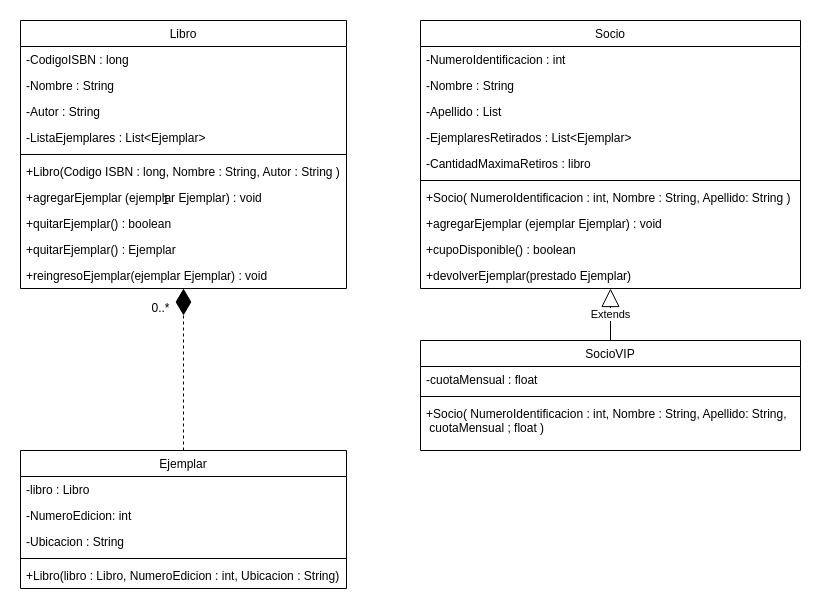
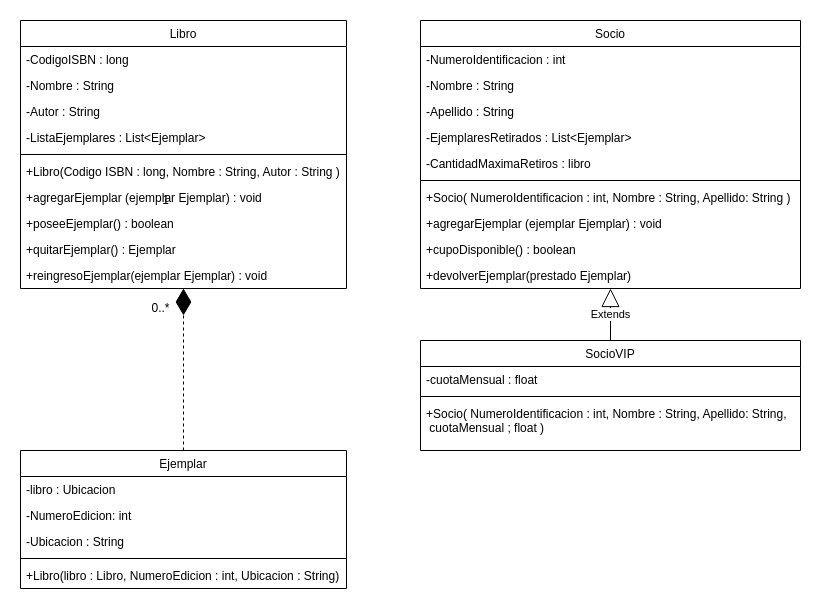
  <mxCell id="0" />
  <mxCell id="1" parent="0" />
  <mxCell id="2" value="Libro" style="swimlane;fontStyle=0;align=center;verticalAlign=top;childLayout=stackLayout;horizontal=1;startSize=26;horizontalStack=0;resizeParent=1;resizeLast=0;collapsible=1;marginBottom=0;rounded=0;shadow=0;strokeWidth=1;" parent="1" vertex="1"><mxGeometry x="20" y="20" width="326" height="268" as="geometry"><mxRectangle x="230" y="140" width="160" height="26" as="alternateBounds" /></mxGeometry></mxCell>
  <mxCell id="3" value="-CodigoISBN : long" style="text;align=left;verticalAlign=top;spacingLeft=4;spacingRight=4;overflow=hidden;rotatable=0;points=[[0,0.5],[1,0.5]];portConstraint=eastwest;" parent="2" vertex="1"><mxGeometry y="26" width="326" height="26" as="geometry" /></mxCell>
  <mxCell id="4" value="-Nombre : String" style="text;align=left;verticalAlign=top;spacingLeft=4;spacingRight=4;overflow=hidden;rotatable=0;points=[[0,0.5],[1,0.5]];portConstraint=eastwest;rounded=0;shadow=0;html=0;" parent="2" vertex="1"><mxGeometry y="52" width="326" height="26" as="geometry" /></mxCell>
  <mxCell id="5" value="-Autor : String" style="text;align=left;verticalAlign=top;spacingLeft=4;spacingRight=4;overflow=hidden;rotatable=0;points=[[0,0.5],[1,0.5]];portConstraint=eastwest;rounded=0;shadow=0;html=0;" parent="2" vertex="1"><mxGeometry y="78" width="326" height="26" as="geometry" /></mxCell>
  <mxCell id="6" value="-ListaEjemplares : List&lt;Ejemplar&gt;" style="text;align=left;verticalAlign=top;spacingLeft=4;spacingRight=4;overflow=hidden;rotatable=0;points=[[0,0.5],[1,0.5]];portConstraint=eastwest;rounded=0;shadow=0;html=0;" parent="2" vertex="1"><mxGeometry y="104" width="326" height="26" as="geometry" /></mxCell>
  <mxCell id="7" value="" style="line;html=1;strokeWidth=1;align=left;verticalAlign=middle;spacingTop=-1;spacingLeft=3;spacingRight=3;rotatable=0;labelPosition=right;points=[];portConstraint=eastwest;" parent="2" vertex="1"><mxGeometry y="130" width="326" height="8" as="geometry" /></mxCell>
  <mxCell id="8" value="+Libro(Codigo ISBN : long, Nombre : String, Autor : String )" style="text;align=left;verticalAlign=top;spacingLeft=4;spacingRight=4;overflow=hidden;rotatable=0;points=[[0,0.5],[1,0.5]];portConstraint=eastwest;" parent="2" vertex="1"><mxGeometry y="138" width="326" height="26" as="geometry" /></mxCell>
  <mxCell id="9" value="+agregarEjemplar (ejemplar Ejemplar) : void" style="text;align=left;verticalAlign=top;spacingLeft=4;spacingRight=4;overflow=hidden;rotatable=0;points=[[0,0.5],[1,0.5]];portConstraint=eastwest;" parent="2" vertex="1"><mxGeometry y="164" width="326" height="26" as="geometry" /></mxCell>
- <mxCell id="10" value="+quitarEjemplar() : boolean" style="text;align=left;verticalAlign=top;spacingLeft=4;spacingRight=4;overflow=hidden;rotatable=0;points=[[0,0.5],[1,0.5]];portConstraint=eastwest;" parent="2" vertex="1"><mxGeometry y="190" width="326" height="26" as="geometry" /></mxCell>
+ <mxCell id="10" value="+poseeEjemplar() : boolean" style="text;align=left;verticalAlign=top;spacingLeft=4;spacingRight=4;overflow=hidden;rotatable=0;points=[[0,0.5],[1,0.5]];portConstraint=eastwest;" parent="2" vertex="1"><mxGeometry y="190" width="326" height="26" as="geometry" /></mxCell>
  <mxCell id="11" value="+quitarEjemplar() : Ejemplar" style="text;align=left;verticalAlign=top;spacingLeft=4;spacingRight=4;overflow=hidden;rotatable=0;points=[[0,0.5],[1,0.5]];portConstraint=eastwest;" parent="2" vertex="1"><mxGeometry y="216" width="326" height="26" as="geometry" /></mxCell>
  <mxCell id="12" value="+reingresoEjemplar(ejemplar Ejemplar) : void" style="text;align=left;verticalAlign=top;spacingLeft=4;spacingRight=4;overflow=hidden;rotatable=0;points=[[0,0.5],[1,0.5]];portConstraint=eastwest;" parent="2" vertex="1"><mxGeometry y="242" width="326" height="26" as="geometry" /></mxCell>
  <mxCell id="13" value="Socio" style="swimlane;fontStyle=0;align=center;verticalAlign=top;childLayout=stackLayout;horizontal=1;startSize=26;horizontalStack=0;resizeParent=1;resizeLast=0;collapsible=1;marginBottom=0;rounded=0;shadow=0;strokeWidth=1;" parent="1" vertex="1"><mxGeometry x="420" y="20" width="380" height="268" as="geometry"><mxRectangle x="230" y="140" width="160" height="26" as="alternateBounds" /></mxGeometry></mxCell>
  <mxCell id="14" value="-NumeroIdentificacion : int" style="text;align=left;verticalAlign=top;spacingLeft=4;spacingRight=4;overflow=hidden;rotatable=0;points=[[0,0.5],[1,0.5]];portConstraint=eastwest;" parent="13" vertex="1"><mxGeometry y="26" width="380" height="26" as="geometry" /></mxCell>
  <mxCell id="15" value="-Nombre : String" style="text;align=left;verticalAlign=top;spacingLeft=4;spacingRight=4;overflow=hidden;rotatable=0;points=[[0,0.5],[1,0.5]];portConstraint=eastwest;rounded=0;shadow=0;html=0;" parent="13" vertex="1"><mxGeometry y="52" width="380" height="26" as="geometry" /></mxCell>
- <mxCell id="16" value="-Apellido : List" style="text;align=left;verticalAlign=top;spacingLeft=4;spacingRight=4;overflow=hidden;rotatable=0;points=[[0,0.5],[1,0.5]];portConstraint=eastwest;rounded=0;shadow=0;html=0;" parent="13" vertex="1"><mxGeometry y="78" width="380" height="26" as="geometry" /></mxCell>
+ <mxCell id="16" value="-Apellido : String" style="text;align=left;verticalAlign=top;spacingLeft=4;spacingRight=4;overflow=hidden;rotatable=0;points=[[0,0.5],[1,0.5]];portConstraint=eastwest;rounded=0;shadow=0;html=0;" parent="13" vertex="1"><mxGeometry y="78" width="380" height="26" as="geometry" /></mxCell>
  <mxCell id="17" value="-EjemplaresRetirados : List&lt;Ejemplar&gt;" style="text;align=left;verticalAlign=top;spacingLeft=4;spacingRight=4;overflow=hidden;rotatable=0;points=[[0,0.5],[1,0.5]];portConstraint=eastwest;rounded=0;shadow=0;html=0;" parent="13" vertex="1"><mxGeometry y="104" width="380" height="26" as="geometry" /></mxCell>
  <mxCell id="18" value="-CantidadMaximaRetiros : libro" style="text;align=left;verticalAlign=top;spacingLeft=4;spacingRight=4;overflow=hidden;rotatable=0;points=[[0,0.5],[1,0.5]];portConstraint=eastwest;rounded=0;shadow=0;html=0;" parent="13" vertex="1"><mxGeometry y="130" width="380" height="26" as="geometry" /></mxCell>
  <mxCell id="19" value="" style="line;html=1;strokeWidth=1;align=left;verticalAlign=middle;spacingTop=-1;spacingLeft=3;spacingRight=3;rotatable=0;labelPosition=right;points=[];portConstraint=eastwest;" parent="13" vertex="1"><mxGeometry y="156" width="380" height="8" as="geometry" /></mxCell>
  <mxCell id="20" value="+Socio( NumeroIdentificacion : int, Nombre : String, Apellido: String )" style="text;align=left;verticalAlign=top;spacingLeft=4;spacingRight=4;overflow=hidden;rotatable=0;points=[[0,0.5],[1,0.5]];portConstraint=eastwest;" parent="13" vertex="1"><mxGeometry y="164" width="380" height="26" as="geometry" /></mxCell>
  <mxCell id="21" value="+agregarEjemplar (ejemplar Ejemplar) : void" style="text;align=left;verticalAlign=top;spacingLeft=4;spacingRight=4;overflow=hidden;rotatable=0;points=[[0,0.5],[1,0.5]];portConstraint=eastwest;" parent="13" vertex="1"><mxGeometry y="190" width="380" height="26" as="geometry" /></mxCell>
  <mxCell id="22" value="+cupoDisponible() : boolean" style="text;align=left;verticalAlign=top;spacingLeft=4;spacingRight=4;overflow=hidden;rotatable=0;points=[[0,0.5],[1,0.5]];portConstraint=eastwest;" vertex="1" parent="13"><mxGeometry y="216" width="380" height="26" as="geometry" /></mxCell>
  <mxCell id="23" value="+devolverEjemplar(prestado Ejemplar)" style="text;align=left;verticalAlign=top;spacingLeft=4;spacingRight=4;overflow=hidden;rotatable=0;points=[[0,0.5],[1,0.5]];portConstraint=eastwest;" vertex="1" parent="13"><mxGeometry y="242" width="380" height="26" as="geometry" /></mxCell>
  <mxCell id="24" value="SocioVIP" style="swimlane;fontStyle=0;align=center;verticalAlign=top;childLayout=stackLayout;horizontal=1;startSize=26;horizontalStack=0;resizeParent=1;resizeLast=0;collapsible=1;marginBottom=0;rounded=0;shadow=0;strokeWidth=1;" parent="1" vertex="1"><mxGeometry x="420" y="340" width="380" height="110" as="geometry"><mxRectangle x="230" y="140" width="160" height="26" as="alternateBounds" /></mxGeometry></mxCell>
  <mxCell id="25" value="-cuotaMensual : float" style="text;align=left;verticalAlign=top;spacingLeft=4;spacingRight=4;overflow=hidden;rotatable=0;points=[[0,0.5],[1,0.5]];portConstraint=eastwest;rounded=0;shadow=0;html=0;" parent="24" vertex="1"><mxGeometry y="26" width="380" height="26" as="geometry" /></mxCell>
  <mxCell id="26" value="" style="line;html=1;strokeWidth=1;align=left;verticalAlign=middle;spacingTop=-1;spacingLeft=3;spacingRight=3;rotatable=0;labelPosition=right;points=[];portConstraint=eastwest;" parent="24" vertex="1"><mxGeometry y="52" width="380" height="8" as="geometry" /></mxCell>
  <mxCell id="27" value="+Socio( NumeroIdentificacion : int, Nombre : String, Apellido: String,&#10; cuotaMensual ; float )" style="text;align=left;verticalAlign=top;spacingLeft=4;spacingRight=4;overflow=hidden;rotatable=0;points=[[0,0.5],[1,0.5]];portConstraint=eastwest;" parent="24" vertex="1"><mxGeometry y="60" width="380" height="40" as="geometry" /></mxCell>
  <mxCell id="28" value="Extends" style="endArrow=block;endSize=16;endFill=0;html=1;" parent="1" source="24" target="13" edge="1"><mxGeometry width="160" relative="1" as="geometry"><mxPoint x="440" y="190" as="sourcePoint" /><mxPoint x="600" y="190" as="targetPoint" /></mxGeometry></mxCell>
  <mxCell id="29" value="Ejemplar" style="swimlane;fontStyle=0;align=center;verticalAlign=top;childLayout=stackLayout;horizontal=1;startSize=26;horizontalStack=0;resizeParent=1;resizeLast=0;collapsible=1;marginBottom=0;rounded=0;shadow=0;strokeWidth=1;" parent="1" vertex="1"><mxGeometry x="20" y="450" width="326" height="138" as="geometry"><mxRectangle x="230" y="140" width="160" height="26" as="alternateBounds" /></mxGeometry></mxCell>
- <mxCell id="30" value="-libro : Libro" style="text;align=left;verticalAlign=top;spacingLeft=4;spacingRight=4;overflow=hidden;rotatable=0;points=[[0,0.5],[1,0.5]];portConstraint=eastwest;" parent="29" vertex="1"><mxGeometry y="26" width="326" height="26" as="geometry" /></mxCell>
+ <mxCell id="30" value="-libro : Ubicacion" style="text;align=left;verticalAlign=top;spacingLeft=4;spacingRight=4;overflow=hidden;rotatable=0;points=[[0,0.5],[1,0.5]];portConstraint=eastwest;" parent="29" vertex="1"><mxGeometry y="26" width="326" height="26" as="geometry" /></mxCell>
  <mxCell id="31" value="-NumeroEdicion: int" style="text;align=left;verticalAlign=top;spacingLeft=4;spacingRight=4;overflow=hidden;rotatable=0;points=[[0,0.5],[1,0.5]];portConstraint=eastwest;rounded=0;shadow=0;html=0;" parent="29" vertex="1"><mxGeometry y="52" width="326" height="26" as="geometry" /></mxCell>
  <mxCell id="32" value="-Ubicacion : String" style="text;align=left;verticalAlign=top;spacingLeft=4;spacingRight=4;overflow=hidden;rotatable=0;points=[[0,0.5],[1,0.5]];portConstraint=eastwest;rounded=0;shadow=0;html=0;" parent="29" vertex="1"><mxGeometry y="78" width="326" height="26" as="geometry" /></mxCell>
  <mxCell id="33" value="" style="line;html=1;strokeWidth=1;align=left;verticalAlign=middle;spacingTop=-1;spacingLeft=3;spacingRight=3;rotatable=0;labelPosition=right;points=[];portConstraint=eastwest;" parent="29" vertex="1"><mxGeometry y="104" width="326" height="8" as="geometry" /></mxCell>
  <mxCell id="34" value="+Libro(libro : Libro, NumeroEdicion : int, Ubicacion : String)" style="text;align=left;verticalAlign=top;spacingLeft=4;spacingRight=4;overflow=hidden;rotatable=0;points=[[0,0.5],[1,0.5]];portConstraint=eastwest;" parent="29" vertex="1"><mxGeometry y="112" width="326" height="26" as="geometry" /></mxCell>
  <mxCell id="35" value="1" style="text;html=1;align=center;verticalAlign=middle;resizable=0;points=[];autosize=1;strokeColor=none;" parent="1" vertex="1"><mxGeometry x="155" y="190" width="20" height="20" as="geometry" /></mxCell>
  <mxCell id="36" value="" style="endArrow=diamondThin;endFill=1;endSize=24;html=1;dashed=1;" parent="1" source="29" target="2" edge="1"><mxGeometry width="160" relative="1" as="geometry"><mxPoint x="440" y="280" as="sourcePoint" /><mxPoint x="600" y="280" as="targetPoint" /></mxGeometry></mxCell>
  <mxCell id="37" value="0..*" style="text;html=1;align=center;verticalAlign=middle;resizable=0;points=[];autosize=1;strokeColor=none;" parent="1" vertex="1"><mxGeometry x="145" y="298" width="30" height="20" as="geometry" /></mxCell>
